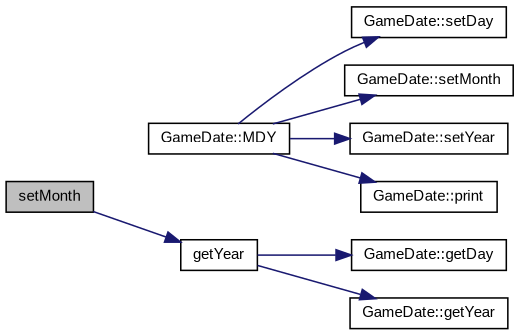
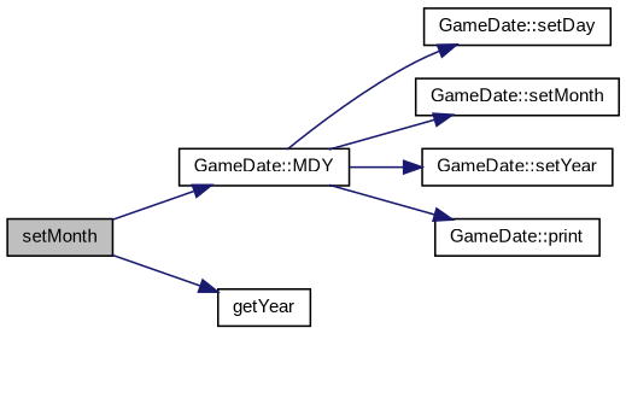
  digraph {
    fontname="Liberation Sans"
    rankdir=LR
    node [color=black fillcolor=white fontname="Liberation Sans" fontsize=10 shape=record style=filled]
    edge [color=midnightblue fontname="Liberation Sans" fontsize=10 labelfontname=Helvetica labelfontsize=10 style=solid]
    n1 [fillcolor=grey75 fontcolor=black height=0.2 label=setMonth width=0.4]
    n2 [height=0.2 label="GameDate::MDY" width=0.4]
    n3 [height=0.2 label=getYear width=0.4]
    n4 [height=0.2 label="GameDate::setDay" width=0.4]
    n5 [height=0.2 label="GameDate::setMonth" width=0.4]
    n6 [height=0.2 label="GameDate::setYear" width=0.4]
    n7 [height=0.2 label="GameDate::print" width=0.4]
-   n8 [height=0.2 label="GameDate::getDay" width=0.4]
-   n9 [height=0.2 label="GameDate::getYear" width=0.4]
+   n1 -> n2
    n1 -> n3
    n2 -> n4
    n2 -> n5
    n2 -> n6
    n2 -> n7
-   n3 -> n8
-   n3 -> n9
  }
